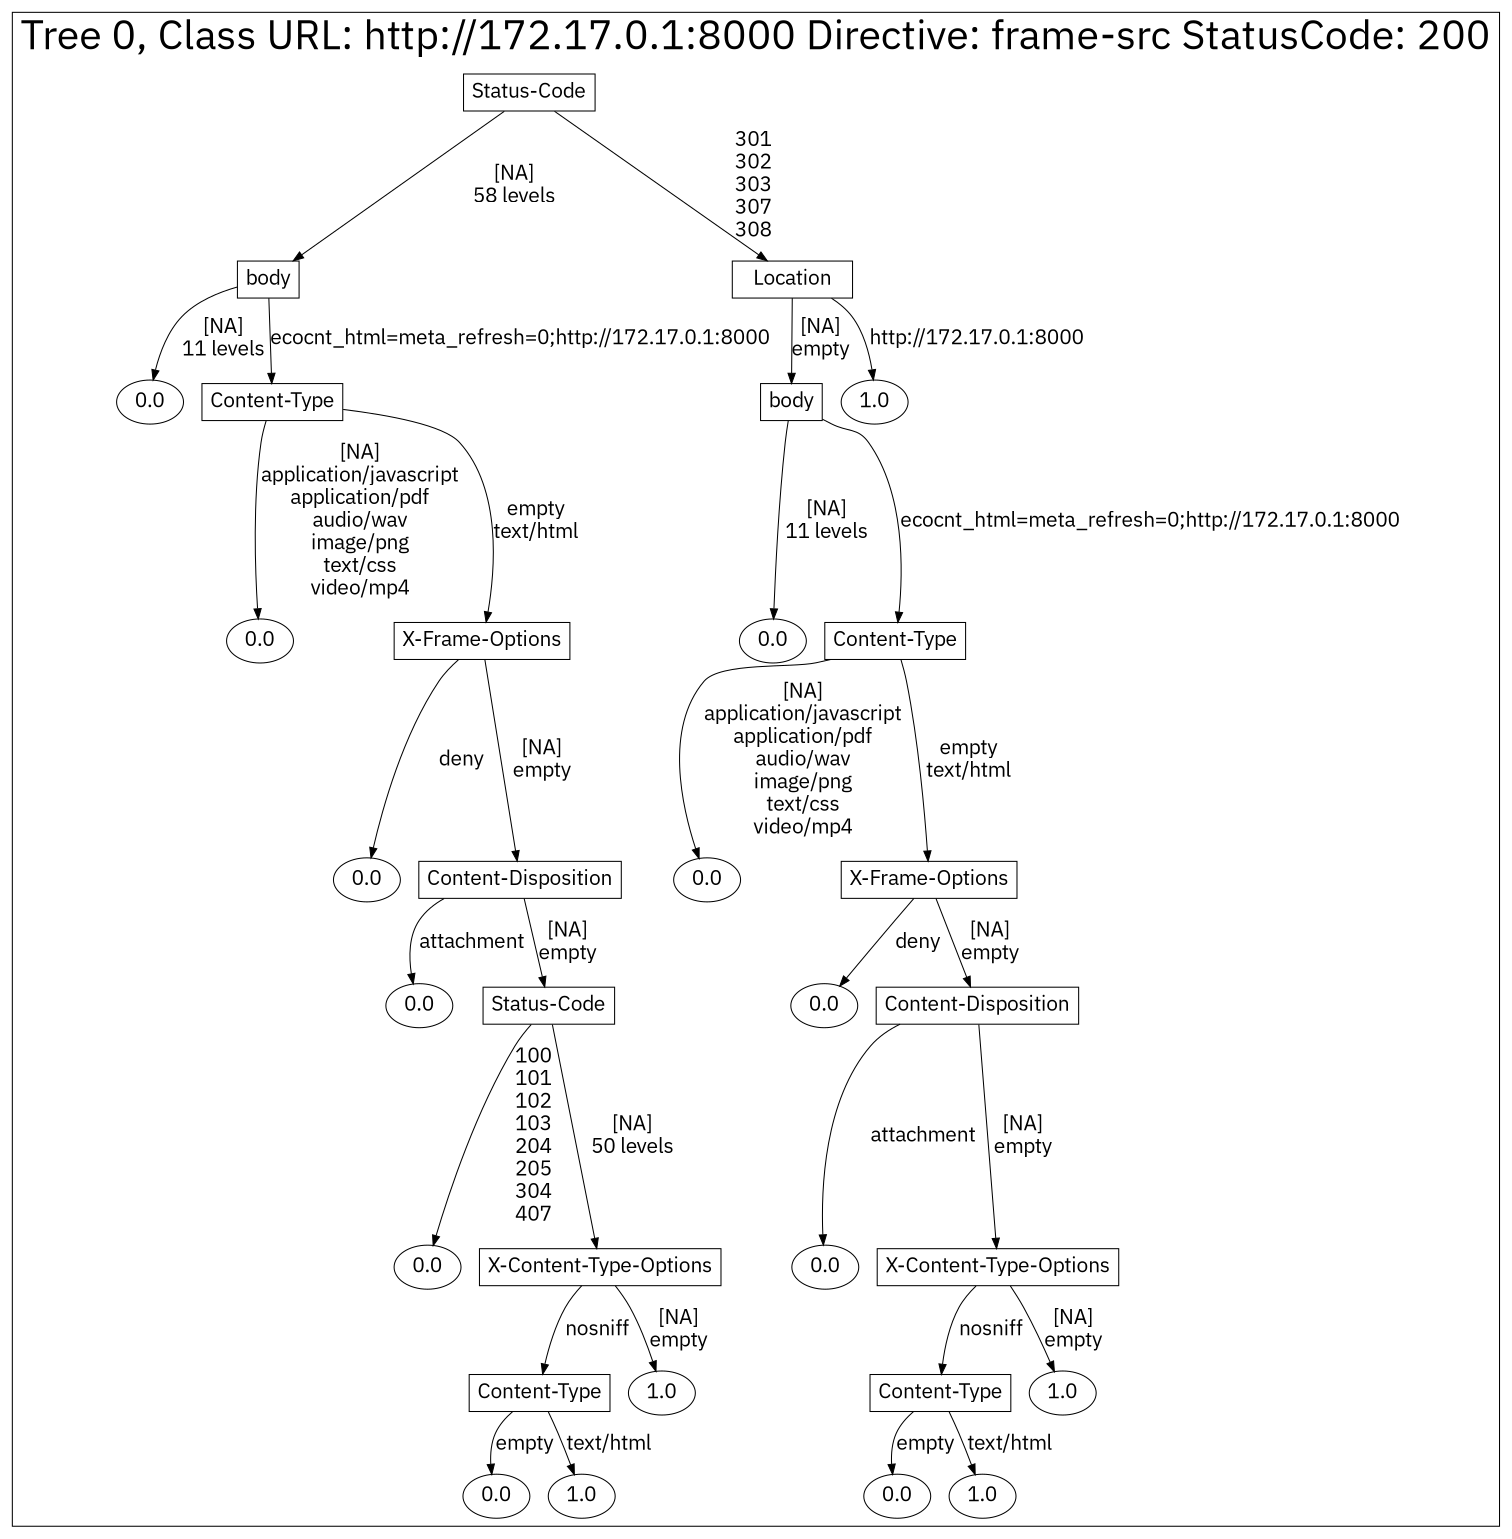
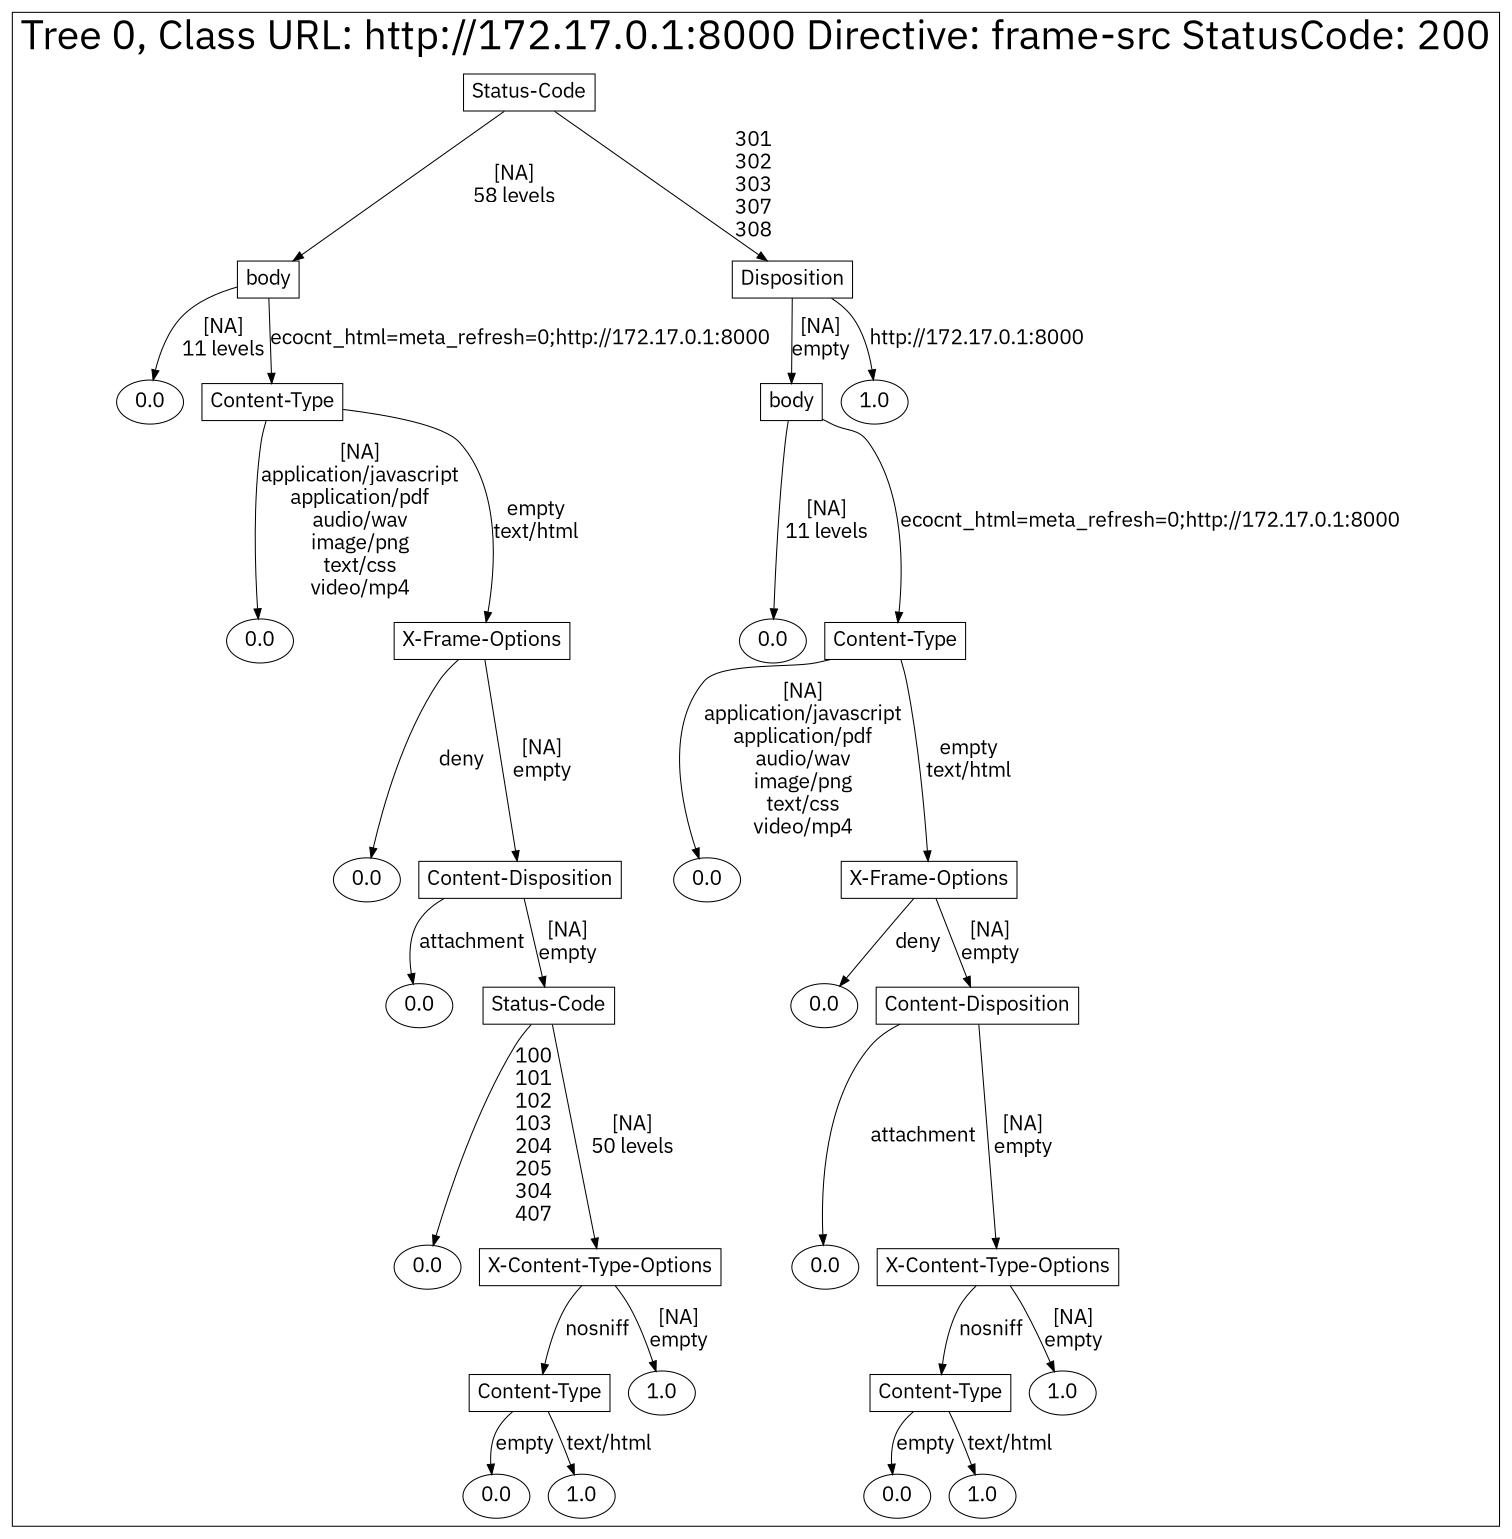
  digraph {
    fontname="IBM Plex Sans"
    node [fontsize=20 fontname="IBM Plex Sans"]
    edge [fontsize=20 fontname="IBM Plex Sans"]
    n1 [label="Status-Code" shape=box]
    n2 [label=body shape=box]
-   n3 [label=Location shape=box]
+   n3 [label=Disposition shape=box]
    n4 [label=0.0]
    n5 [label="Content-Type" shape=box]
    n6 [label=body shape=box]
    n7 [label=1.0]
    n8 [label=0.0]
    n9 [label="X-Frame-Options" shape=box]
    n10 [label=0.0]
    n11 [label="Content-Type" shape=box]
    n12 [label=0.0]
    n13 [label="Content-Disposition" shape=box]
    n14 [label=0.0]
    n15 [label="X-Frame-Options" shape=box]
    n16 [label=0.0]
    n17 [label="Status-Code" shape=box]
    n18 [label=0.0]
    n19 [label="Content-Disposition" shape=box]
    n20 [label=0.0]
    n21 [label="X-Content-Type-Options" shape=box]
    n22 [label=0.0]
    n23 [label="X-Content-Type-Options" shape=box]
    n24 [label="Content-Type" shape=box]
    n25 [label=1.0]
    n26 [label="Content-Type" shape=box]
    n27 [label=1.0]
    n28 [label=0.0]
    n29 [label=1.0]
    n30 [label=0.0]
    n31 [label=1.0]
    subgraph cluster_1 {
      fontsize=40
      label="Tree 0, Class URL: http://172.17.0.1:8000 Directive: frame-src StatusCode: 200"
      subgraph sub_2 {
        fontsize=40
        label="Tree 0, Class URL: http://172.17.0.1:8000 Directive: frame-src StatusCode: 200"
        n1
      }
      subgraph sub_3 {
        fontsize=40
        label="Tree 0, Class URL: http://172.17.0.1:8000 Directive: frame-src StatusCode: 200"
        n2
        n3
      }
      subgraph sub_4 {
        fontsize=40
        label="Tree 0, Class URL: http://172.17.0.1:8000 Directive: frame-src StatusCode: 200"
        n4
        n5
        n6
        n7
      }
      subgraph sub_5 {
        fontsize=40
        label="Tree 0, Class URL: http://172.17.0.1:8000 Directive: frame-src StatusCode: 200"
        n8
        n9
        n10
        n11
      }
      subgraph sub_6 {
        fontsize=40
        label="Tree 0, Class URL: http://172.17.0.1:8000 Directive: frame-src StatusCode: 200"
        n12
        n13
        n14
        n15
      }
      subgraph sub_7 {
        fontsize=40
        label="Tree 0, Class URL: http://172.17.0.1:8000 Directive: frame-src StatusCode: 200"
        n16
        n17
        n18
        n19
      }
      subgraph sub_8 {
        fontsize=40
        label="Tree 0, Class URL: http://172.17.0.1:8000 Directive: frame-src StatusCode: 200"
        n20
        n21
        n22
        n23
      }
      subgraph sub_9 {
        fontsize=40
        label="Tree 0, Class URL: http://172.17.0.1:8000 Directive: frame-src StatusCode: 200"
        n24
        n25
        n26
        n27
      }
      subgraph sub_10 {
        fontsize=40
        label="Tree 0, Class URL: http://172.17.0.1:8000 Directive: frame-src StatusCode: 200"
        n28
        n29
        n30
        n31
      }
    }
    n1 -> n2 [label="[NA]\n58 levels\n"]
    n1 -> n3 [label="301\n302\n303\n307\n308\n"]
    n2 -> n4 [label="[NA]\n11 levels\n"]
    n2 -> n5 [label="ecocnt_html=meta_refresh=0;http://172.17.0.1:8000\n"]
    n3 -> n6 [label="[NA]\nempty\n"]
    n3 -> n7 [label="http://172.17.0.1:8000\n"]
    n5 -> n8 [label="[NA]\napplication/javascript\napplication/pdf\naudio/wav\nimage/png\ntext/css\nvideo/mp4\n"]
    n5 -> n9 [label="empty\ntext/html\n"]
    n6 -> n10 [label="[NA]\n11 levels\n"]
    n6 -> n11 [label="ecocnt_html=meta_refresh=0;http://172.17.0.1:8000\n"]
    n9 -> n12 [label="deny\n"]
    n9 -> n13 [label="[NA]\nempty\n"]
    n11 -> n14 [label="[NA]\napplication/javascript\napplication/pdf\naudio/wav\nimage/png\ntext/css\nvideo/mp4\n"]
    n11 -> n15 [label="empty\ntext/html\n"]
    n13 -> n16 [label="attachment\n"]
    n13 -> n17 [label="[NA]\nempty\n"]
    n15 -> n18 [label="deny\n"]
    n15 -> n19 [label="[NA]\nempty\n"]
    n17 -> n20 [label="100\n101\n102\n103\n204\n205\n304\n407\n"]
    n17 -> n21 [label="[NA]\n50 levels\n"]
    n19 -> n22 [label="attachment\n"]
    n19 -> n23 [label="[NA]\nempty\n"]
    n21 -> n24 [label="nosniff\n"]
    n21 -> n25 [label="[NA]\nempty\n"]
    n23 -> n26 [label="nosniff\n"]
    n23 -> n27 [label="[NA]\nempty\n"]
    n24 -> n28 [label="empty\n"]
    n24 -> n29 [label="text/html\n"]
    n26 -> n30 [label="empty\n"]
    n26 -> n31 [label="text/html\n"]
  }
